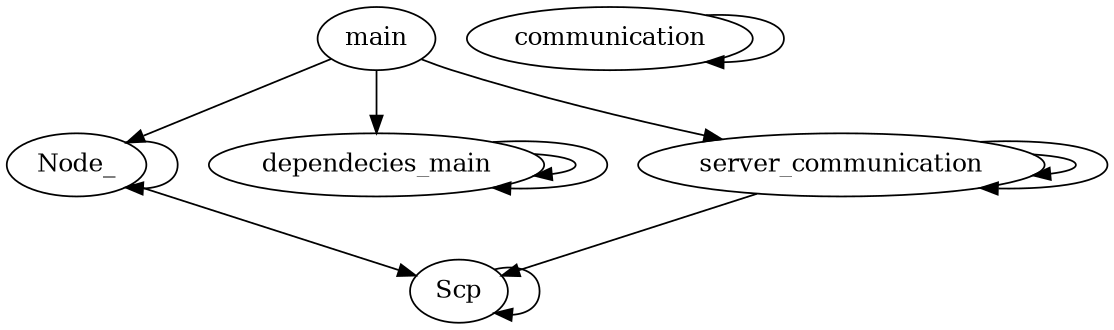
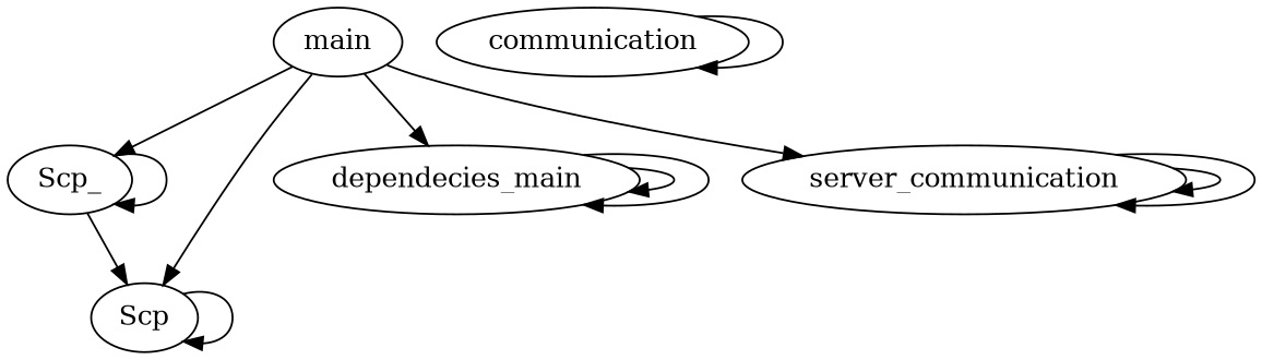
  digraph {
-   Node_
+   Node_ [label=Scp_]
    Scp
    n3 [label=communication]
    n4 [label=dependecies_main]
    main
    server_communication
    Node_ -> Node_
    Node_ -> Scp
    Scp -> Scp
    n3 -> n3
    n4 -> n4
    n4 -> n4
    main -> Node_
-   server_communication -> Scp
+   main -> Scp
    main -> n4
    main -> server_communication
    server_communication -> server_communication
    server_communication -> server_communication
  }
